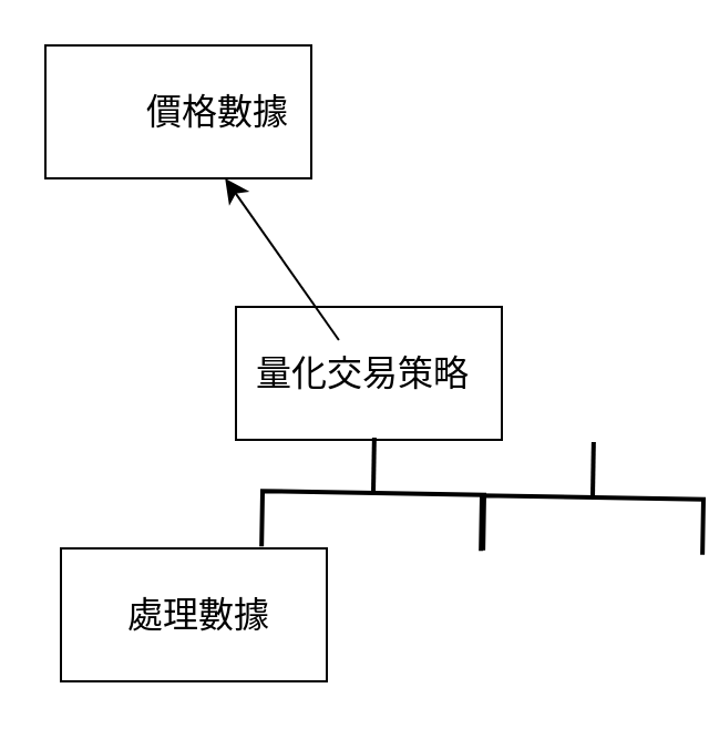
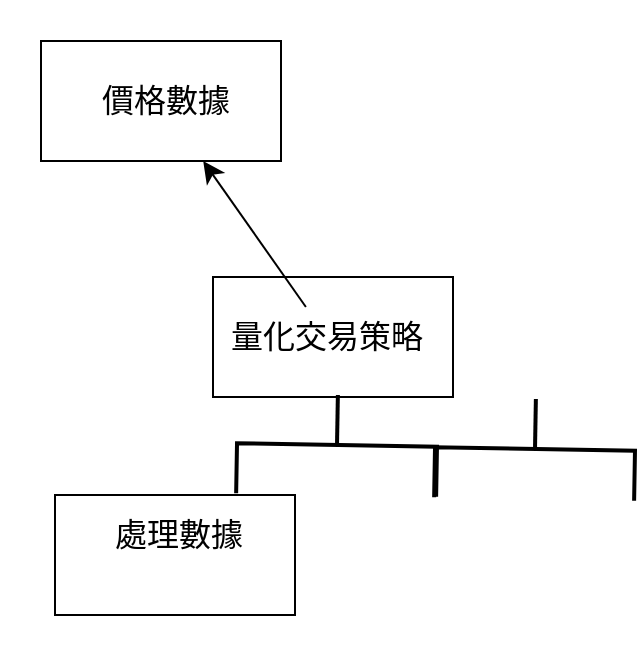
  <mxCell id="0" />
  <mxCell id="1" parent="0" />
  <mxCell id="2" value="" style="rounded=0;whiteSpace=wrap;html=1;" parent="1" vertex="1"><mxGeometry x="106" y="138" width="120" height="60" as="geometry" /></mxCell>
  <mxCell id="3" value="" style="edgeStyle=none;curved=1;rounded=0;orthogonalLoop=1;jettySize=auto;html=1;fontSize=12;startSize=8;endSize=8;" edge="1" parent="1" source="4" target="6"><mxGeometry relative="1" as="geometry" /></mxCell>
  <mxCell id="4" value="量化交易策略" style="text;strokeColor=none;fillColor=none;html=1;align=center;verticalAlign=middle;whiteSpace=wrap;rounded=0;fontSize=16;" vertex="1" parent="1"><mxGeometry x="109.5" y="153" width="107" height="30" as="geometry" /></mxCell>
  <mxCell id="5" style="edgeStyle=none;curved=1;rounded=0;orthogonalLoop=1;jettySize=auto;html=1;exitX=0.75;exitY=0;exitDx=0;exitDy=0;fontSize=12;startSize=8;endSize=8;" edge="1" parent="1" source="2" target="2"><mxGeometry relative="1" as="geometry" /></mxCell>
  <mxCell id="6" value="" style="whiteSpace=wrap;html=1;" vertex="1" parent="1"><mxGeometry x="20" y="20" width="120" height="60" as="geometry" /></mxCell>
- <mxCell id="7" value="價格數據" style="text;strokeColor=none;fillColor=none;html=1;align=center;verticalAlign=middle;whiteSpace=wrap;rounded=0;fontSize=16;" vertex="1" parent="1"><mxGeometry x="61" y="35" width="74" height="30" as="geometry" /></mxCell>
+ <mxCell id="7" value="價格數據" style="text;strokeColor=none;fillColor=none;html=1;align=center;verticalAlign=middle;whiteSpace=wrap;rounded=0;fontSize=16;" vertex="1" parent="1"><mxGeometry x="46" y="35" width="74" height="30" as="geometry" /></mxCell>
  <mxCell id="8" value="" style="edgeStyle=none;curved=1;rounded=0;orthogonalLoop=1;jettySize=auto;html=1;fontSize=12;startSize=8;endSize=8;" edge="1" parent="1" source="9" target="11"><mxGeometry relative="1" as="geometry" /></mxCell>
  <mxCell id="9" value="" style="strokeWidth=2;html=1;shape=mxgraph.flowchart.annotation_2;align=left;labelPosition=right;pointerEvents=1;rotation=91;" vertex="1" parent="1"><mxGeometry x="143" y="172" width="50" height="100" as="geometry" /></mxCell>
  <mxCell id="10" value="" style="verticalLabelPosition=bottom;verticalAlign=top;html=1;shape=mxgraph.basic.rect;fillColor2=none;strokeWidth=1;size=20;indent=5;" vertex="1" parent="1"><mxGeometry x="27" y="247" width="120" height="60" as="geometry" /></mxCell>
  <mxCell id="11" value="" style="strokeWidth=2;html=1;shape=mxgraph.flowchart.annotation_2;align=left;labelPosition=right;pointerEvents=1;rotation=91;" vertex="1" parent="1"><mxGeometry x="242" y="174" width="50" height="100" as="geometry" /></mxCell>
- <mxCell id="12" value="處理數據" style="text;strokeColor=none;fillColor=none;html=1;align=center;verticalAlign=middle;whiteSpace=wrap;rounded=0;fontSize=16;" vertex="1" parent="1"><mxGeometry x="49" y="262" width="81" height="30" as="geometry" /></mxCell>
+ <mxCell id="12" value="處理數據" style="text;strokeColor=none;fillColor=none;html=1;align=center;verticalAlign=middle;whiteSpace=wrap;rounded=0;fontSize=16;" vertex="1" parent="1"><mxGeometry x="49" y="252" width="81" height="30" as="geometry" /></mxCell>
